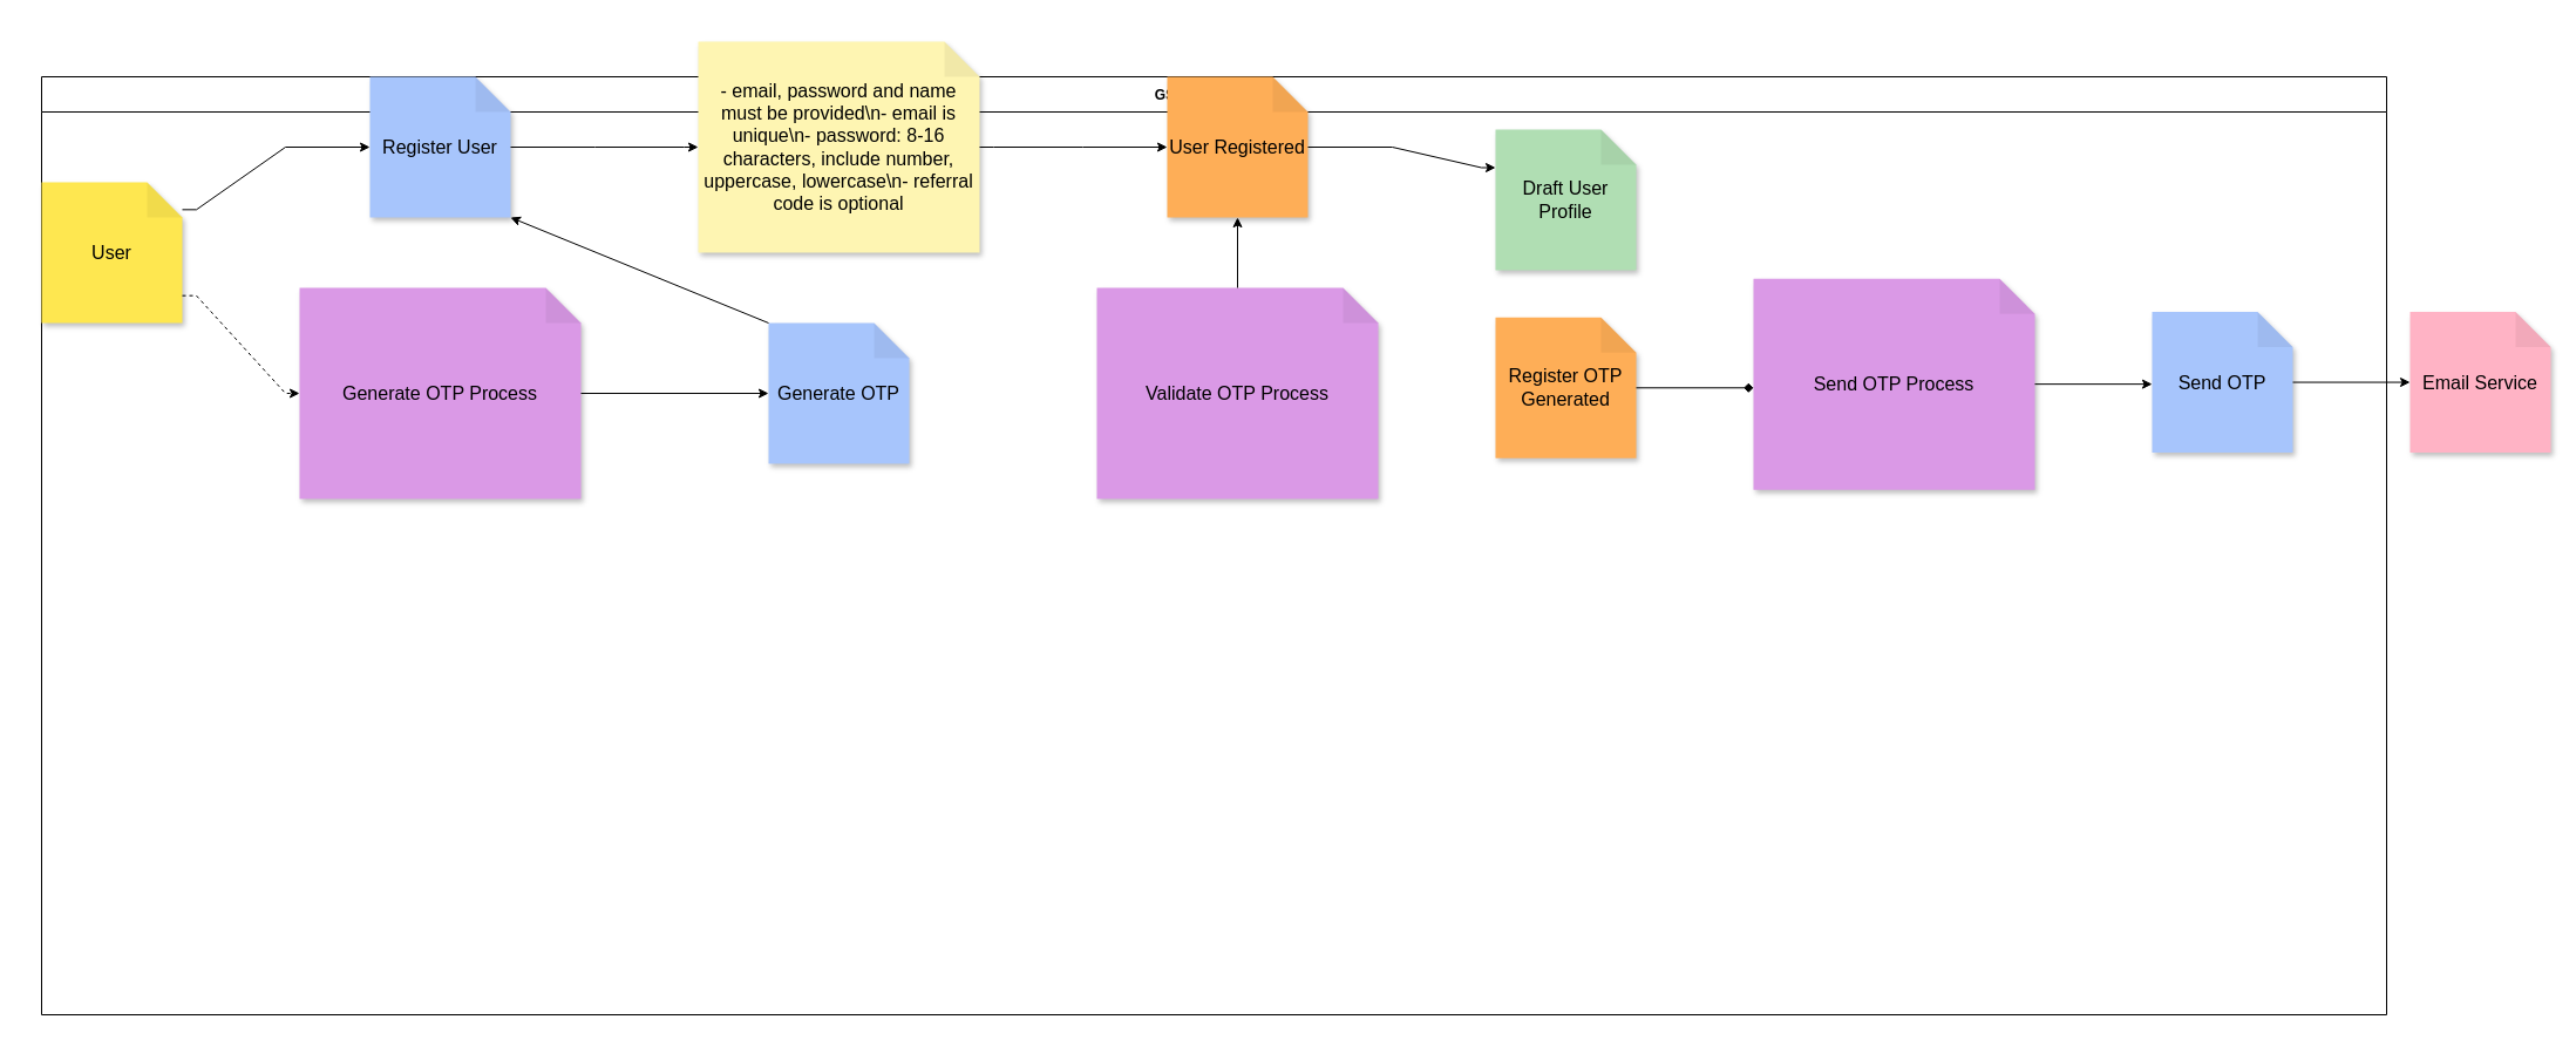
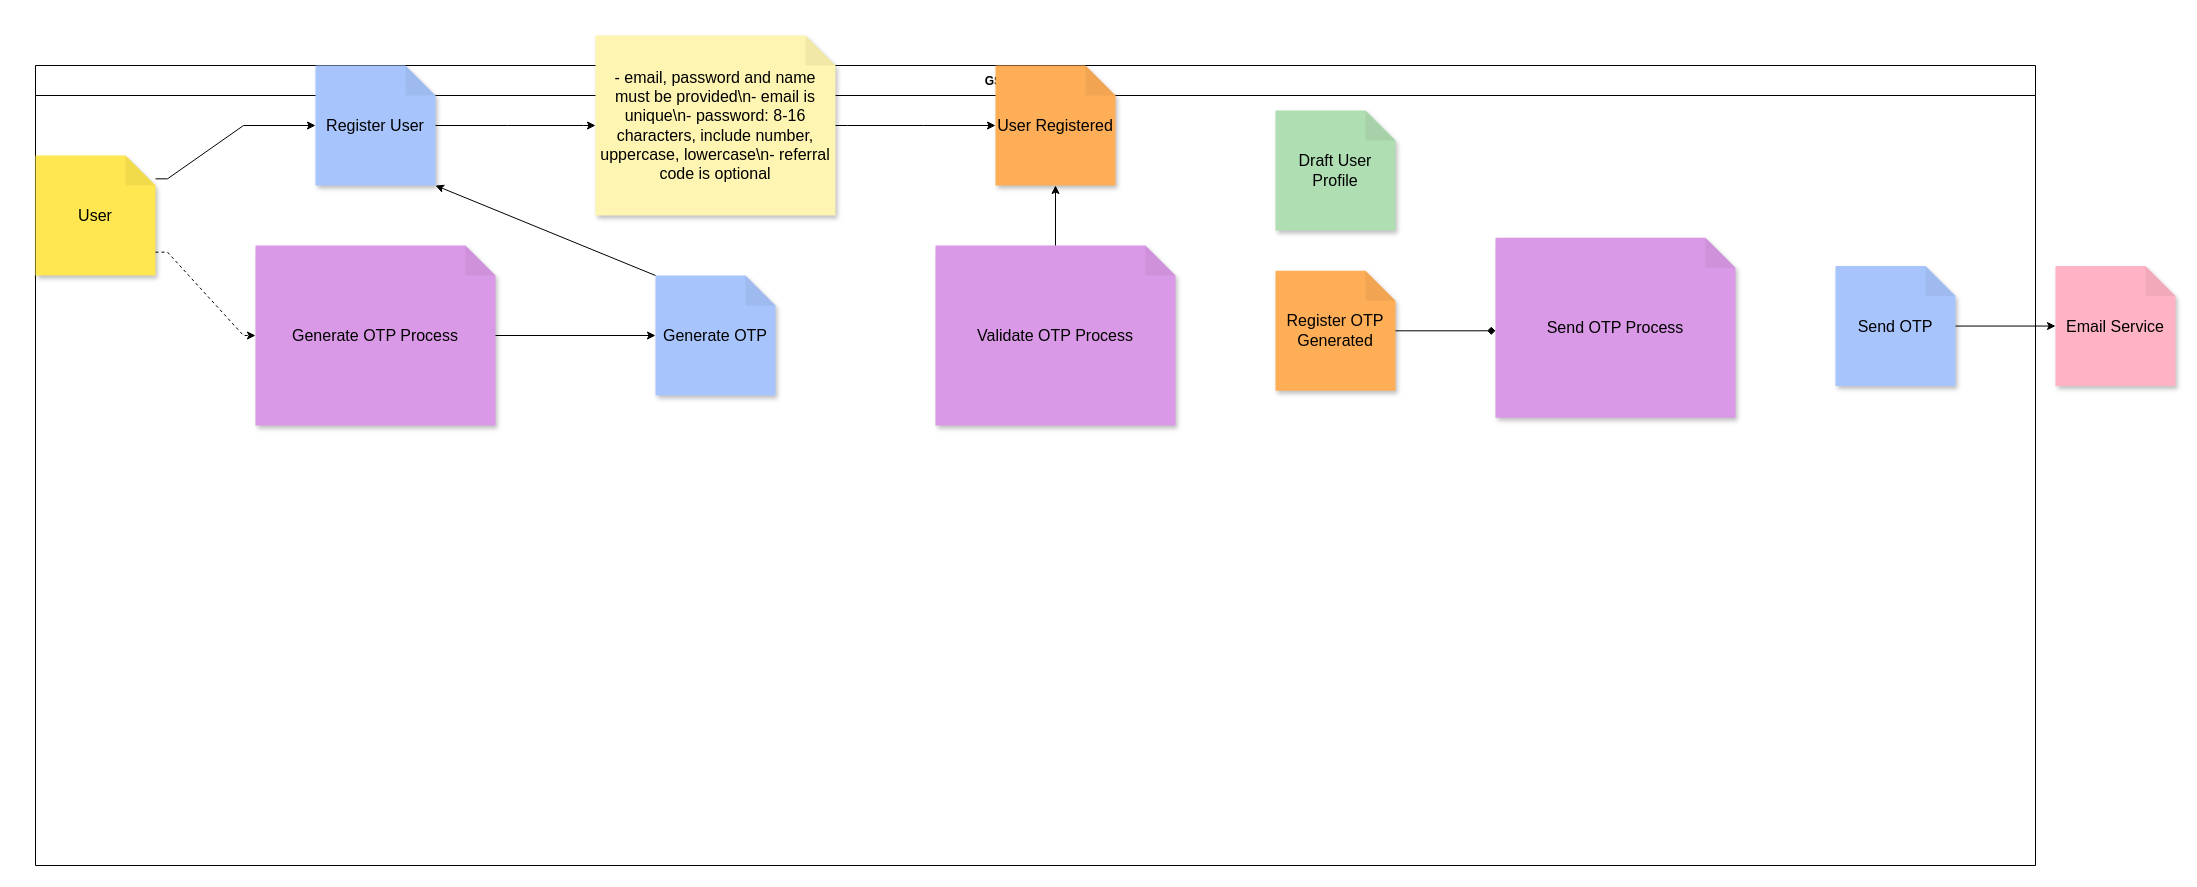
  <mxCell id="0" />
  <mxCell id="1" parent="0" />
  <mxCell id="2" value="GSM Registration" style="swimlane;startSize=30;horizontal=1;" parent="1" vertex="1"><mxGeometry width="2000" height="800" as="geometry" x="20" y="50" /></mxCell>
  <mxCell id="3" value="User" style="shape=note;whiteSpace=wrap;html=1;backgroundOutline=1;darkOpacity=0.05;fillColor=#fee750;strokeColor=none;fontSize=16;fontStyle=0;rotation=0;shadow=1;" parent="2" vertex="1"><mxGeometry y="90" width="120" height="120" as="geometry" /></mxCell>
  <mxCell id="4" value="Draft User Profile" style="shape=note;whiteSpace=wrap;html=1;backgroundOutline=1;darkOpacity=0.05;fillColor=#b0deb3;strokeColor=none;fontSize=16;fontStyle=0;rotation=0;shadow=1;" parent="2" vertex="1"><mxGeometry x="1240" y="45" width="120" height="120" as="geometry" /></mxCell>
  <mxCell id="5" value="Register User" style="shape=note;whiteSpace=wrap;html=1;backgroundOutline=1;darkOpacity=0.05;fillColor=#a7c5fc;strokeColor=none;fontSize=16;fontStyle=0;rotation=0;shadow=1;" parent="2" vertex="1"><mxGeometry x="280" width="120" height="120" as="geometry" /></mxCell>
  <mxCell id="6" value="- email, password and name must be provided\n- email is unique\n- password: 8-16 characters, include number, uppercase, lowercase\n- referral code is optional" style="shape=note;whiteSpace=wrap;html=1;backgroundOutline=1;darkOpacity=0.05;fillColor=#fef5b2;strokeColor=none;fontSize=16;fontStyle=0;rotation=0;shadow=1;" parent="2" vertex="1"><mxGeometry x="560" y="-30" width="240" height="180" as="geometry" /></mxCell>
  <mxCell id="7" value="User Registered" style="shape=note;whiteSpace=wrap;html=1;backgroundOutline=1;darkOpacity=0.05;fillColor=#feae57;strokeColor=none;fontSize=16;fontStyle=0;rotation=0;shadow=1;" parent="2" vertex="1"><mxGeometry x="960" width="120" height="120" as="geometry" /></mxCell>
  <mxCell id="8" value="Generate OTP Process" style="shape=note;whiteSpace=wrap;html=1;backgroundOutline=1;darkOpacity=0.05;fillColor=#da99e6;strokeColor=none;fontSize=16;fontStyle=0;rotation=0;shadow=1;" parent="2" vertex="1"><mxGeometry x="220" y="180" width="240" height="180" as="geometry" /></mxCell>
  <mxCell id="9" value="Generate OTP" style="shape=note;whiteSpace=wrap;html=1;backgroundOutline=1;darkOpacity=0.05;fillColor=#a7c5fc;strokeColor=none;fontSize=16;fontStyle=0;rotation=0;shadow=1;" parent="2" vertex="1"><mxGeometry x="620" y="210" width="120" height="120" as="geometry" /></mxCell>
  <mxCell id="10" value="Validate OTP Process" style="shape=note;whiteSpace=wrap;html=1;backgroundOutline=1;darkOpacity=0.05;fillColor=#da99e6;strokeColor=none;fontSize=16;fontStyle=0;rotation=0;shadow=1;" parent="2" vertex="1"><mxGeometry x="900" y="180" width="240" height="180" as="geometry" /></mxCell>
  <mxCell id="11" value="Register OTP Generated" style="shape=note;whiteSpace=wrap;html=1;backgroundOutline=1;darkOpacity=0.05;fillColor=#feae57;strokeColor=none;fontSize=16;fontStyle=0;rotation=0;shadow=1;" parent="2" vertex="1"><mxGeometry x="1240" y="205.298" width="120" height="120" as="geometry" /></mxCell>
  <mxCell id="12" value="Send OTP Process" style="shape=note;whiteSpace=wrap;html=1;backgroundOutline=1;darkOpacity=0.05;fillColor=#da99e6;strokeColor=none;fontSize=16;fontStyle=0;rotation=0;shadow=1;" parent="2" vertex="1"><mxGeometry x="1460" y="172.133" width="240" height="180" as="geometry" /></mxCell>
  <mxCell id="13" value="Send OTP" style="shape=note;whiteSpace=wrap;html=1;backgroundOutline=1;darkOpacity=0.05;fillColor=#a7c5fc;strokeColor=none;fontSize=16;fontStyle=0;rotation=0;shadow=1;" parent="2" vertex="1"><mxGeometry x="1800" y="200.55" width="120" height="120" as="geometry" /></mxCell>
  <mxCell id="14" value="Email Service" style="shape=note;whiteSpace=wrap;html=1;backgroundOutline=1;darkOpacity=0.05;fillColor=#ffb3c5;strokeColor=none;fontSize=16;fontStyle=0;rotation=0;shadow=1;" parent="2" vertex="1"><mxGeometry x="2020" y="200.55" width="120" height="120" as="geometry" /></mxCell>
  <mxCell id="15" style="edgeStyle=orthogonalEdgeStyle;rounded=0;orthogonalLoop=1;jettySize=auto;html=1;noEdgeStyle=1;orthogonal=1;" parent="2" source="3" target="5" edge="1"><mxGeometry relative="1" as="geometry"><Array as="points"><mxPoint x="132" y="113.333" /><mxPoint x="208" y="60" /></Array></mxGeometry></mxCell>
  <mxCell id="16" style="edgeStyle=orthogonalEdgeStyle;rounded=0;orthogonalLoop=1;jettySize=auto;html=1;noEdgeStyle=1;orthogonal=1;" parent="2" source="5" target="6" edge="1"><mxGeometry relative="1" as="geometry"><Array as="points"><mxPoint x="472" y="60" /><mxPoint x="548" y="60" /></Array></mxGeometry></mxCell>
  <mxCell id="17" style="edgeStyle=orthogonalEdgeStyle;rounded=0;orthogonalLoop=1;jettySize=auto;html=1;noEdgeStyle=1;orthogonal=1;" parent="2" source="6" target="7" edge="1"><mxGeometry relative="1" as="geometry"><Array as="points"><mxPoint x="812" y="60" /><mxPoint x="888" y="60" /></Array></mxGeometry></mxCell>
- <mxCell id="18" style="edgeStyle=orthogonalEdgeStyle;rounded=0;orthogonalLoop=1;jettySize=auto;html=1;noEdgeStyle=1;orthogonal=1;" parent="2" source="7" target="4" edge="1"><mxGeometry relative="1" as="geometry"><Array as="points"><mxPoint x="1152" y="60" /><mxPoint x="1228" y="77.5" /></Array></mxGeometry></mxCell>
  <mxCell id="19" style="edgeStyle=orthogonalEdgeStyle;rounded=0;orthogonalLoop=1;jettySize=auto;html=1;noEdgeStyle=1;orthogonal=1;" parent="2" source="4" target="3" edge="1" />
  <mxCell id="20" style="edgeStyle=orthogonalEdgeStyle;rounded=0;orthogonalLoop=1;jettySize=auto;html=1;noEdgeStyle=1;orthogonal=1;dashed=1;" parent="2" source="3" target="8" edge="1"><mxGeometry relative="1" as="geometry"><Array as="points"><mxPoint x="132" y="186.667" /><mxPoint x="208" y="270" /></Array></mxGeometry></mxCell>
  <mxCell id="21" style="edgeStyle=orthogonalEdgeStyle;rounded=0;orthogonalLoop=1;jettySize=auto;html=1;noEdgeStyle=1;orthogonal=1;" parent="2" source="8" target="9" edge="1"><mxGeometry relative="1" as="geometry" /></mxCell>
  <mxCell id="22" style="edgeStyle=orthogonalEdgeStyle;rounded=0;orthogonalLoop=1;jettySize=auto;html=1;noEdgeStyle=1;orthogonal=1;" parent="2" source="9" target="5" edge="1"><mxGeometry relative="1" as="geometry" /></mxCell>
  <mxCell id="23" style="edgeStyle=orthogonalEdgeStyle;rounded=0;orthogonalLoop=1;jettySize=auto;html=1;noEdgeStyle=1;orthogonal=1;" parent="2" source="10" target="7" edge="1"><mxGeometry relative="1" as="geometry" /></mxCell>
  <mxCell id="24" style="edgeStyle=orthogonalEdgeStyle;rounded=0;orthogonalLoop=1;jettySize=auto;html=1;noEdgeStyle=1;orthogonal=1;endArrow=diamond;" parent="2" source="11" target="12" edge="1"><mxGeometry relative="1" as="geometry" /></mxCell>
- <mxCell id="25" style="edgeStyle=orthogonalEdgeStyle;rounded=0;orthogonalLoop=1;jettySize=auto;html=1;noEdgeStyle=1;orthogonal=1;" parent="2" source="12" target="13" edge="1"><mxGeometry relative="1" as="geometry" /></mxCell>
  <mxCell id="26" style="edgeStyle=orthogonalEdgeStyle;rounded=0;orthogonalLoop=1;jettySize=auto;html=1;noEdgeStyle=1;orthogonal=1;" parent="2" source="13" target="14" edge="1"><mxGeometry relative="1" as="geometry" /></mxCell>
